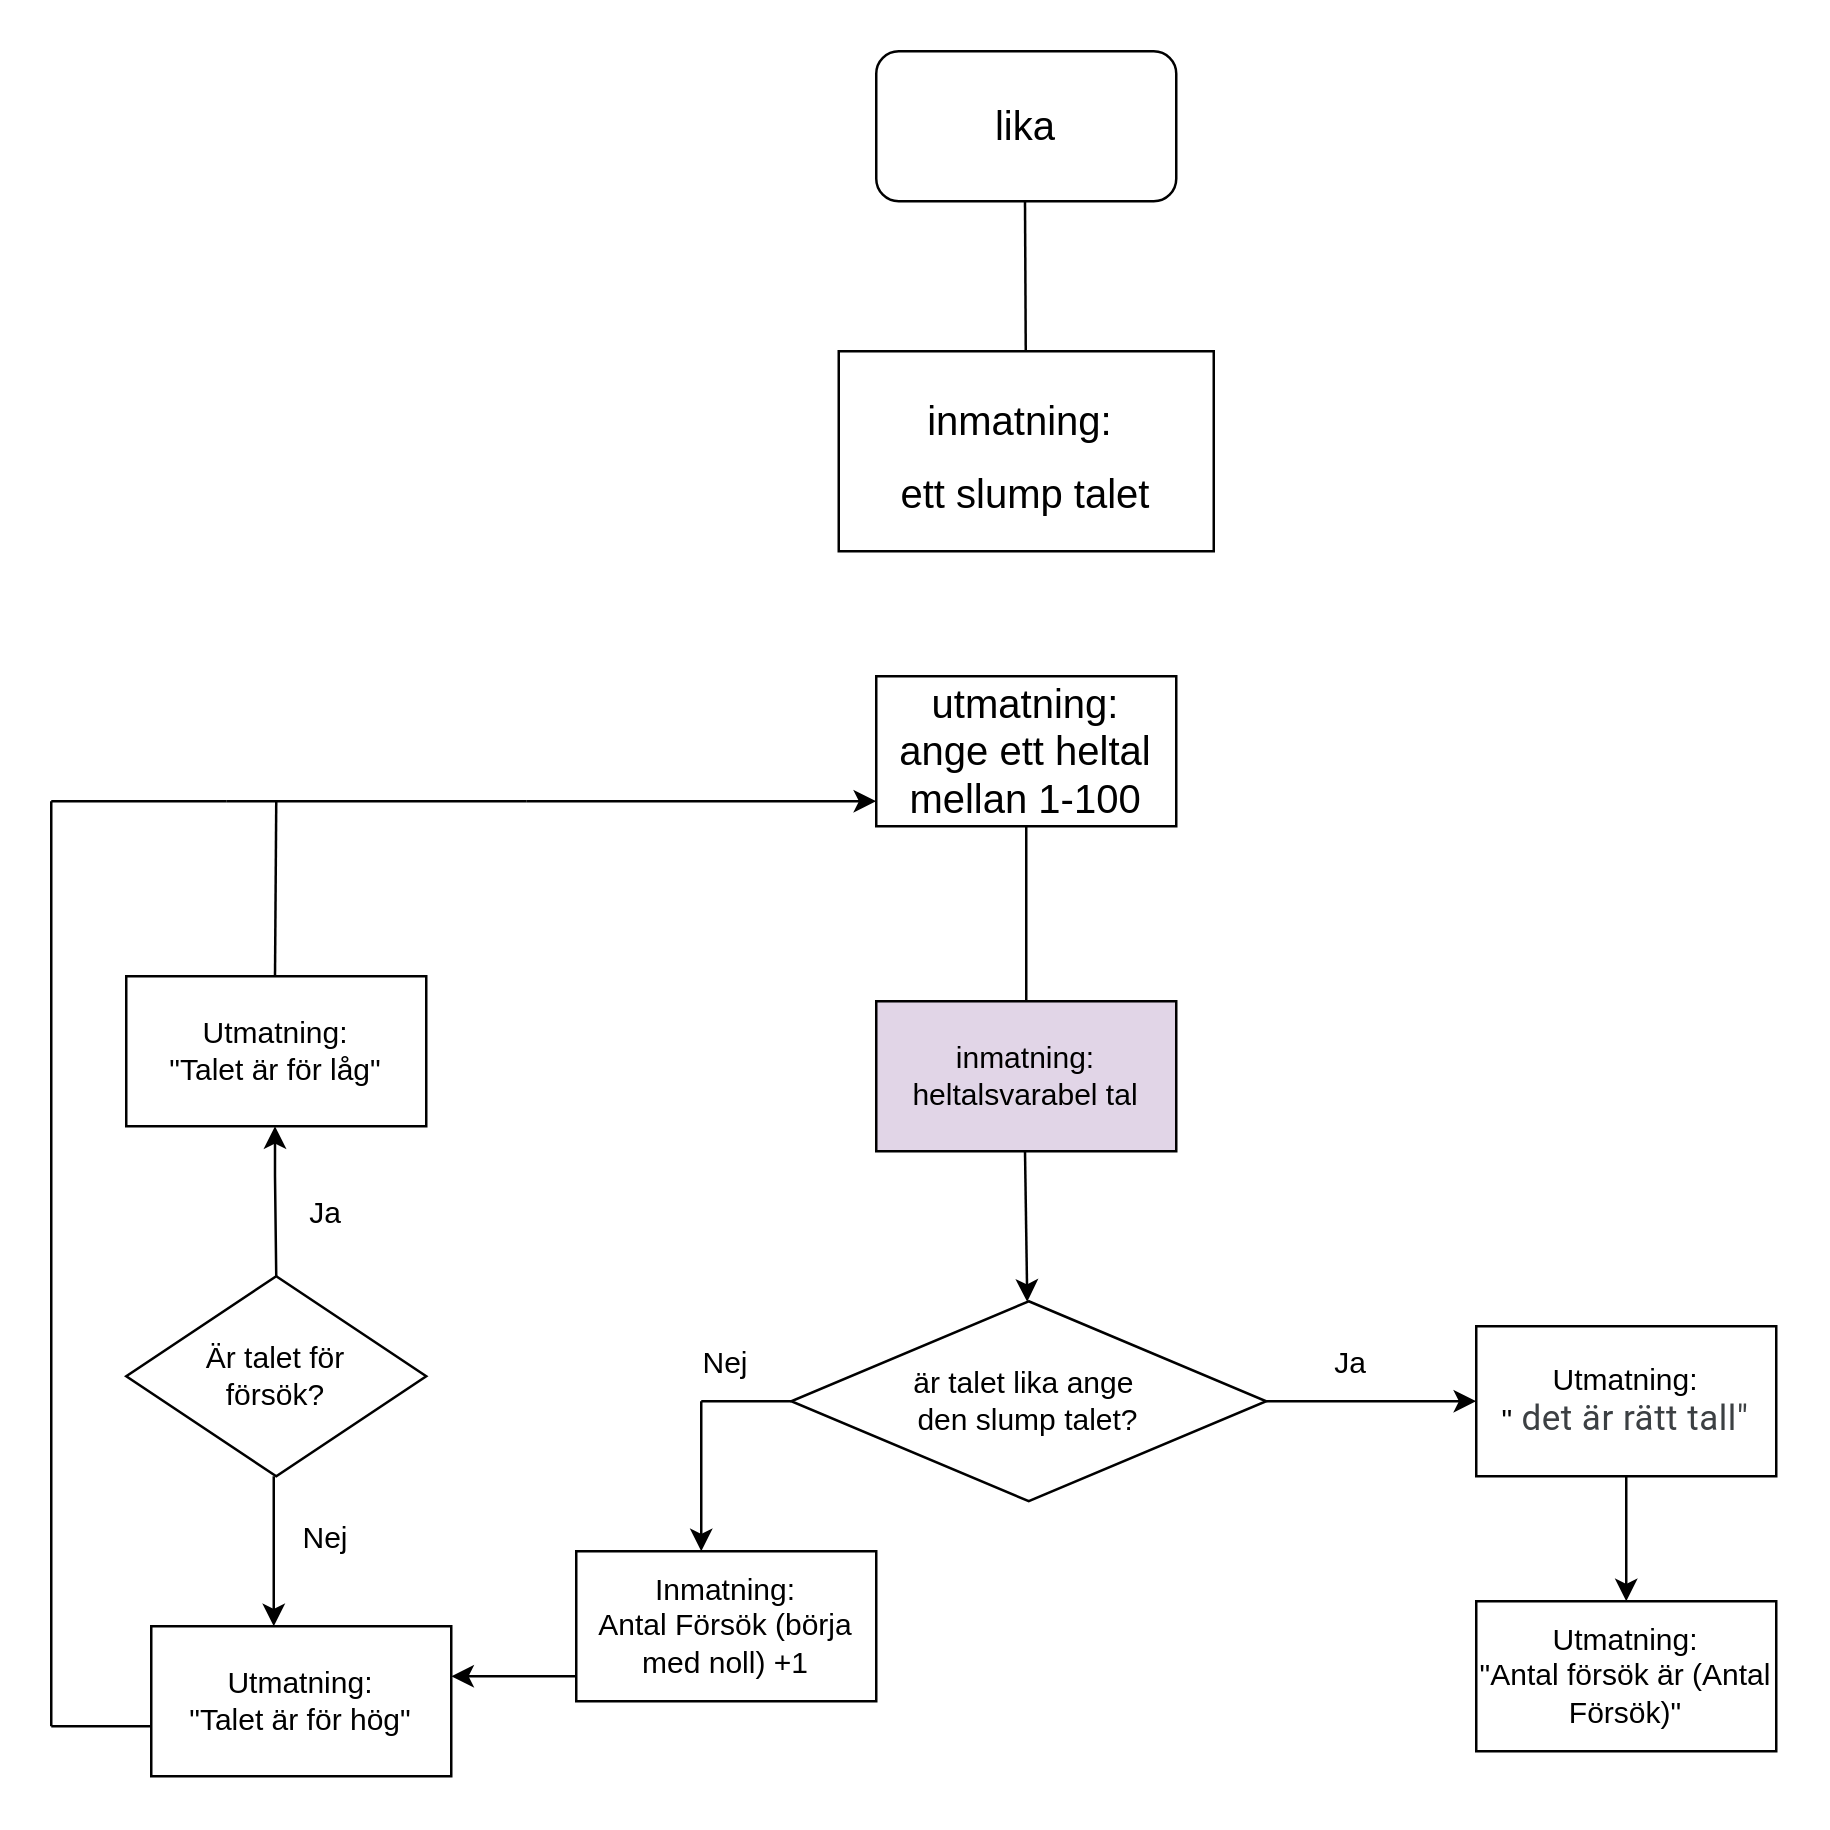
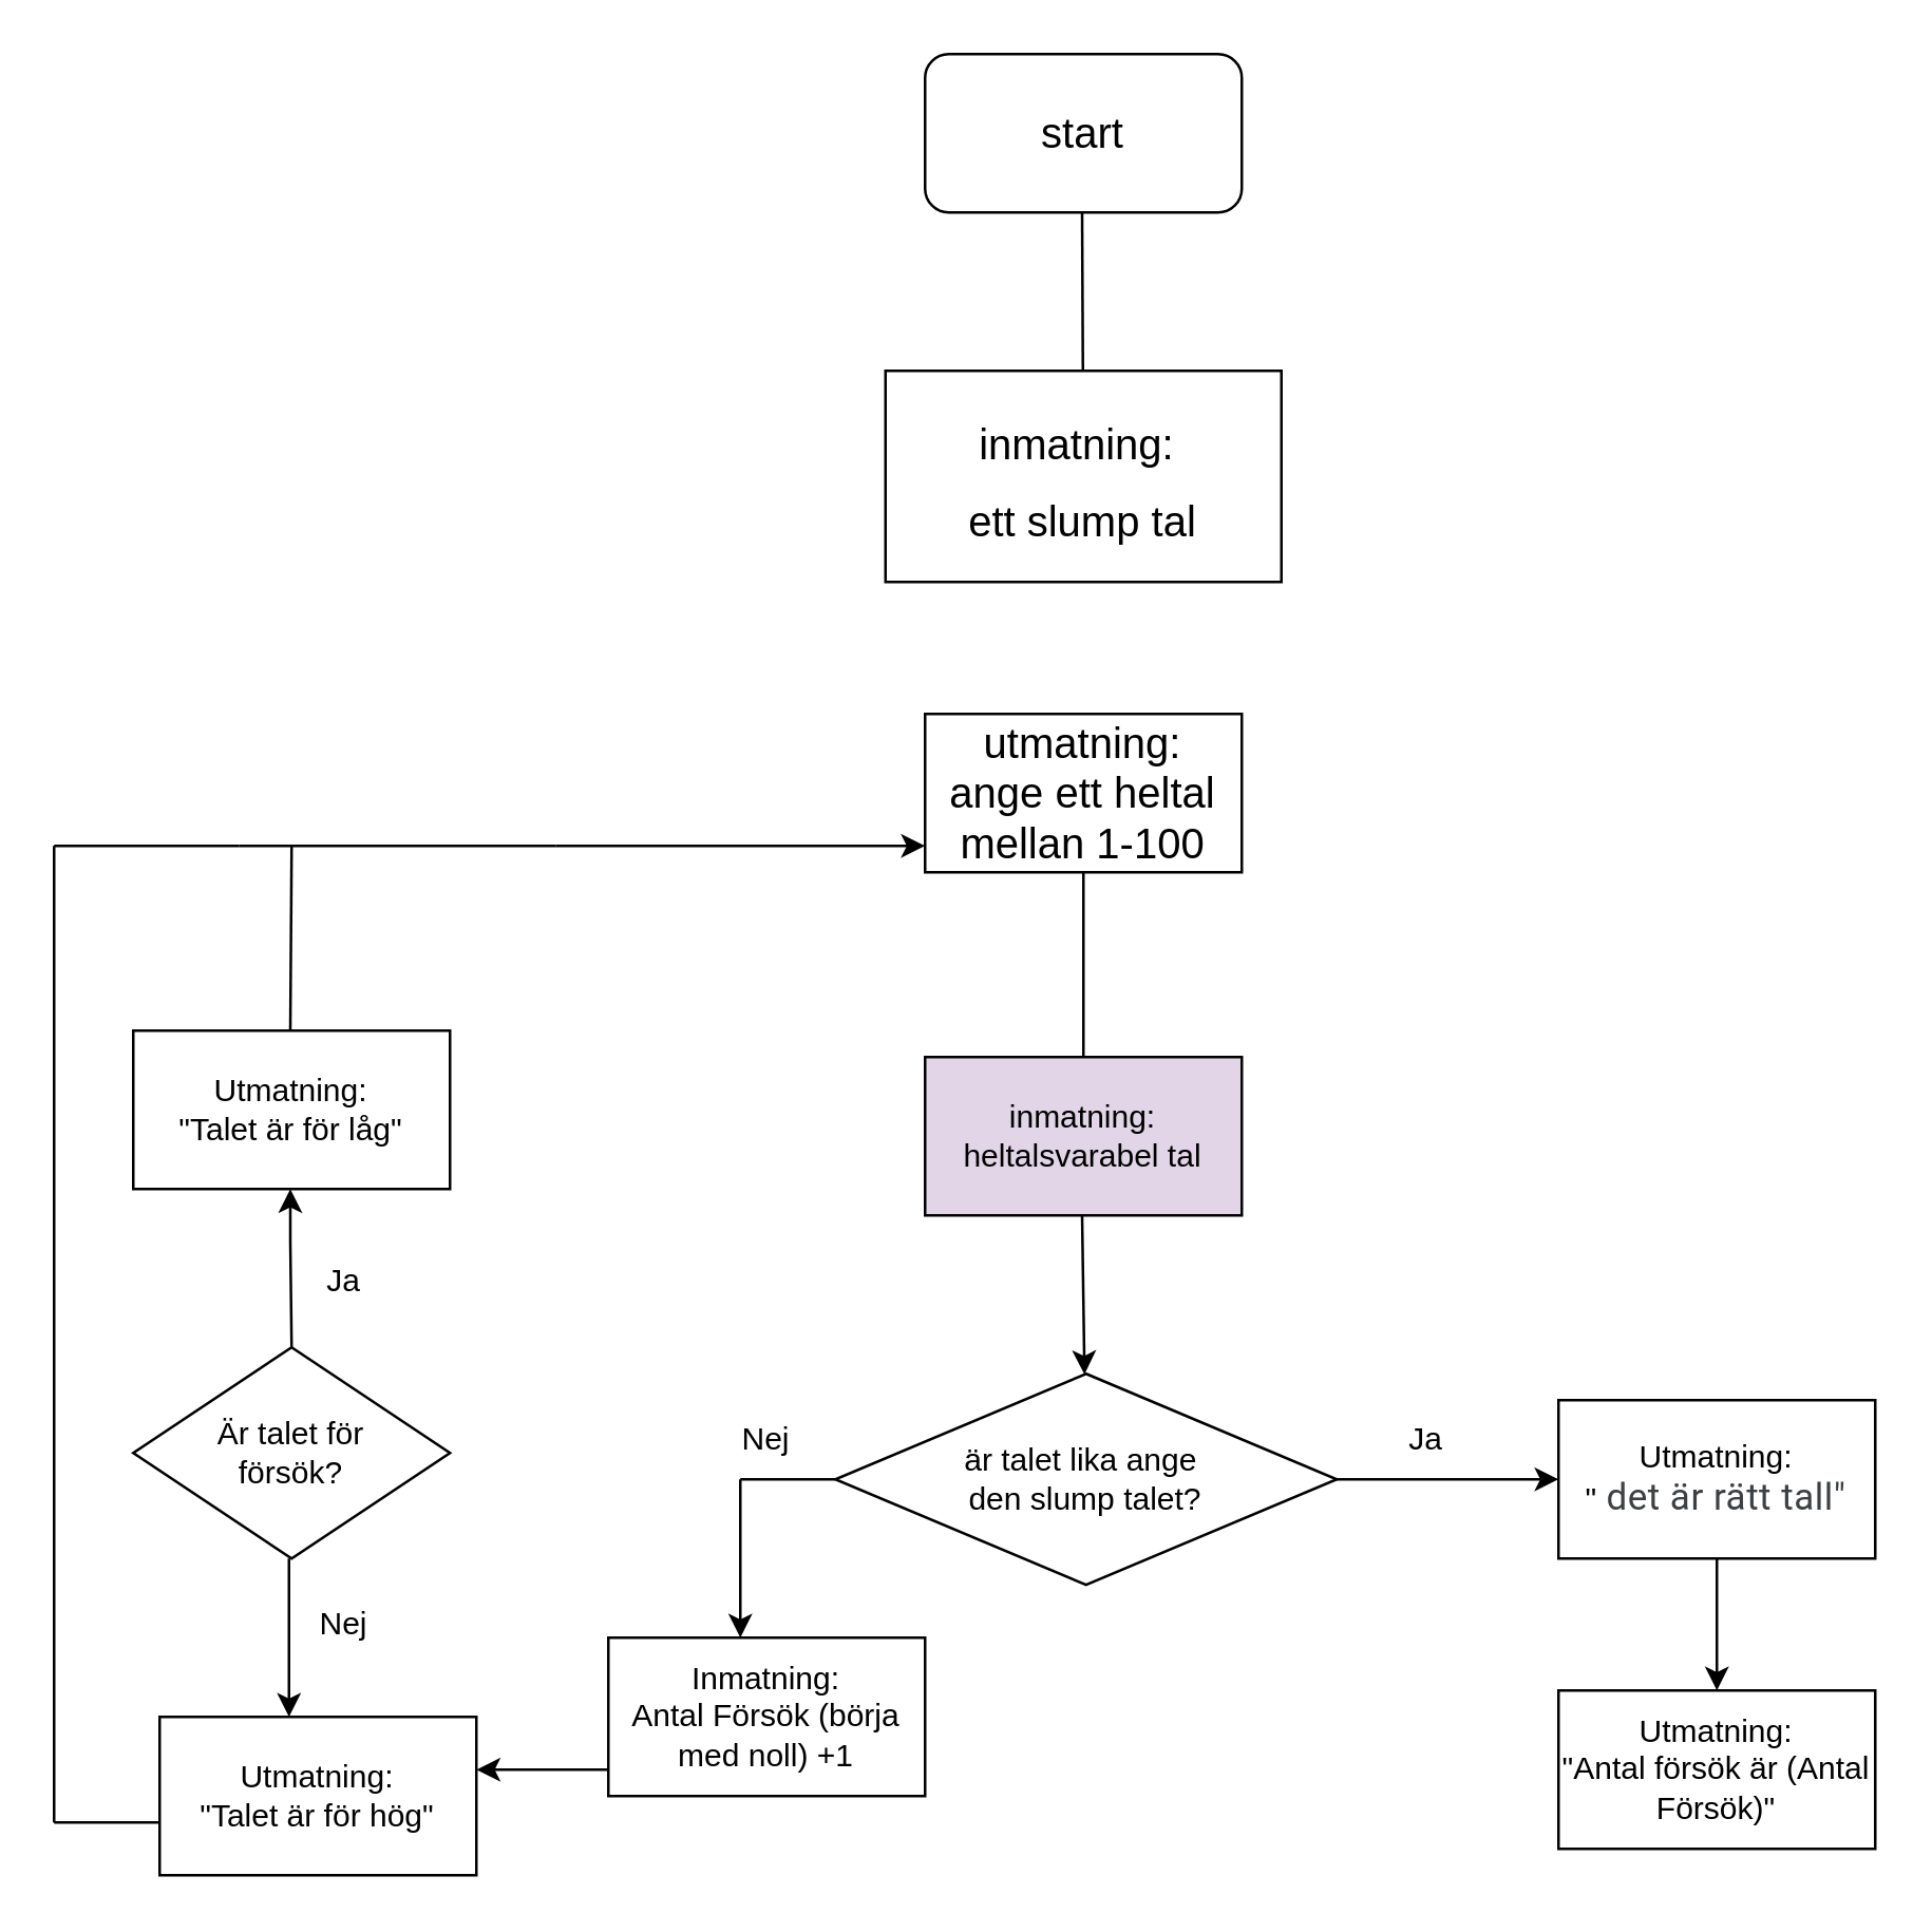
  <mxCell id="0" />
  <mxCell id="1" parent="0" />
- <mxCell id="2" value="&lt;p style=&quot;line-height: 1.2&quot;&gt;&lt;font size=&quot;3&quot;&gt;lika&lt;/font&gt;&lt;/p&gt;" style="rounded=1;whiteSpace=wrap;html=1;" parent="1" vertex="1"><mxGeometry x="350" y="20" width="120" height="60" as="geometry" /></mxCell>
+ <mxCell id="2" value="&lt;p style=&quot;line-height: 1.2&quot;&gt;&lt;font size=&quot;3&quot;&gt;start&lt;/font&gt;&lt;/p&gt;" style="rounded=1;whiteSpace=wrap;html=1;" parent="1" vertex="1"><mxGeometry x="350" y="20" width="120" height="60" as="geometry" /></mxCell>
  <mxCell id="3" value="" style="endArrow=none;html=1;rounded=0;fontSize=24;startArrow=none;" parent="1" source="4" edge="1"><mxGeometry width="50" height="50" relative="1" as="geometry"><mxPoint x="410" y="140" as="sourcePoint" /><mxPoint x="409.5" y="80" as="targetPoint" /><Array as="points" /></mxGeometry></mxCell>
- <mxCell id="4" value="&lt;font size=&quot;3&quot;&gt;inmatning:&amp;nbsp;&lt;br&gt;ett slump talet&lt;br&gt;&lt;/font&gt;" style="rounded=0;whiteSpace=wrap;html=1;fontSize=24;" parent="1" vertex="1"><mxGeometry x="335" y="140" width="150" height="80" as="geometry" /></mxCell>
+ <mxCell id="4" value="&lt;font size=&quot;3&quot;&gt;inmatning:&amp;nbsp;&lt;br&gt;ett slump tal&lt;br&gt;&lt;/font&gt;" style="rounded=0;whiteSpace=wrap;html=1;fontSize=24;" parent="1" vertex="1"><mxGeometry x="335" y="140" width="150" height="80" as="geometry" /></mxCell>
  <mxCell id="5" value="" style="endArrow=none;html=1;rounded=0;fontSize=24;" parent="1" target="4" edge="1"><mxGeometry width="50" height="50" relative="1" as="geometry"><mxPoint x="410" y="140" as="sourcePoint" /><mxPoint x="409.5" y="80" as="targetPoint" /><Array as="points" /></mxGeometry></mxCell>
  <mxCell id="6" value="&lt;font size=&quot;3&quot;&gt;utmatning:&lt;br&gt;ange ett heltal mellan 1-100&lt;br&gt;&lt;/font&gt;" style="rounded=0;whiteSpace=wrap;html=1;fontSize=9;" parent="1" vertex="1"><mxGeometry x="350" y="270" width="120" height="60" as="geometry" /></mxCell>
  <mxCell id="7" value="" style="endArrow=none;html=1;rounded=0;fontSize=12;entryX=0.5;entryY=1;entryDx=0;entryDy=0;" parent="1" target="6" edge="1"><mxGeometry width="50" height="50" relative="1" as="geometry"><mxPoint x="410" y="400" as="sourcePoint" /><mxPoint x="450" y="330" as="targetPoint" /></mxGeometry></mxCell>
  <mxCell id="8" value="inmatning:&lt;br&gt;heltalsvarabel tal" style="rounded=0;whiteSpace=wrap;html=1;fontSize=12;fillColor=#e1d5e7;" parent="1" vertex="1"><mxGeometry x="350" y="400" width="120" height="60" as="geometry" /></mxCell>
  <mxCell id="9" value="" style="endArrow=classic;html=1;rounded=0;fontSize=12;" parent="1" target="10" edge="1"><mxGeometry width="50" height="50" relative="1" as="geometry"><mxPoint x="409.5" y="460" as="sourcePoint" /><mxPoint x="409.5" y="530" as="targetPoint" /></mxGeometry></mxCell>
  <mxCell id="10" value="är talet lika ange&amp;nbsp;&lt;br&gt;den slump talet?" style="rhombus;whiteSpace=wrap;html=1;fontSize=12;" parent="1" vertex="1"><mxGeometry x="316" y="520" width="190" height="80" as="geometry" /></mxCell>
  <mxCell id="11" value="Nej" style="text;html=1;strokeColor=none;fillColor=none;align=center;verticalAlign=middle;whiteSpace=wrap;rounded=0;" parent="1" vertex="1"><mxGeometry x="260" y="530" width="60" height="30" as="geometry" /></mxCell>
  <mxCell id="12" value="Är talet för&lt;br&gt;försök?" style="rhombus;whiteSpace=wrap;html=1;" parent="1" vertex="1"><mxGeometry x="50" y="510" width="120" height="80" as="geometry" /></mxCell>
  <mxCell id="13" value="" style="endArrow=classic;html=1;rounded=0;" parent="1" edge="1"><mxGeometry width="50" height="50" relative="1" as="geometry"><mxPoint x="110" y="510" as="sourcePoint" /><mxPoint x="109.5" y="450" as="targetPoint" /><Array as="points"><mxPoint x="109.5" y="470" /></Array></mxGeometry></mxCell>
  <mxCell id="14" value="Ja" style="text;html=1;strokeColor=none;fillColor=none;align=center;verticalAlign=middle;whiteSpace=wrap;rounded=0;" parent="1" vertex="1"><mxGeometry x="100" y="470" width="60" height="30" as="geometry" /></mxCell>
  <mxCell id="15" value="Utmatning:&lt;br&gt;&quot;Talet är för låg&quot;" style="rounded=0;whiteSpace=wrap;html=1;" parent="1" vertex="1"><mxGeometry x="50" y="390" width="120" height="60" as="geometry" /></mxCell>
  <mxCell id="16" value="" style="endArrow=none;html=1;rounded=0;" parent="1" edge="1"><mxGeometry width="50" height="50" relative="1" as="geometry"><mxPoint x="109.5" y="390" as="sourcePoint" /><mxPoint x="110" y="320" as="targetPoint" /></mxGeometry></mxCell>
  <mxCell id="17" value="" style="endArrow=classic;html=1;rounded=0;" parent="1" edge="1"><mxGeometry width="50" height="50" relative="1" as="geometry"><mxPoint x="210" y="320" as="sourcePoint" /><mxPoint x="350" y="320" as="targetPoint" /></mxGeometry></mxCell>
  <mxCell id="18" value="" style="endArrow=classic;html=1;rounded=0;" parent="1" edge="1"><mxGeometry width="50" height="50" relative="1" as="geometry"><mxPoint x="109" y="590" as="sourcePoint" /><mxPoint x="109" y="650" as="targetPoint" /></mxGeometry></mxCell>
  <mxCell id="19" value="Nej" style="text;html=1;strokeColor=none;fillColor=none;align=center;verticalAlign=middle;whiteSpace=wrap;rounded=0;" parent="1" vertex="1"><mxGeometry x="100" y="600" width="60" height="30" as="geometry" /></mxCell>
  <mxCell id="20" value="Utmatning:&lt;br&gt;&quot;Talet är för hög&quot;" style="rounded=0;whiteSpace=wrap;html=1;" parent="1" vertex="1"><mxGeometry x="60" y="650" width="120" height="60" as="geometry" /></mxCell>
  <mxCell id="21" value="" style="endArrow=none;html=1;rounded=0;" parent="1" edge="1"><mxGeometry width="50" height="50" relative="1" as="geometry"><mxPoint x="60" y="690" as="sourcePoint" /><mxPoint x="20" y="690" as="targetPoint" /></mxGeometry></mxCell>
  <mxCell id="22" value="" style="endArrow=none;html=1;rounded=0;" parent="1" edge="1"><mxGeometry width="50" height="50" relative="1" as="geometry"><mxPoint x="20" y="690" as="sourcePoint" /><mxPoint x="20" y="320" as="targetPoint" /></mxGeometry></mxCell>
  <mxCell id="23" value="" style="endArrow=none;html=1;rounded=0;" parent="1" edge="1"><mxGeometry width="50" height="50" relative="1" as="geometry"><mxPoint x="90" y="320" as="sourcePoint" /><mxPoint x="210" y="320" as="targetPoint" /></mxGeometry></mxCell>
  <mxCell id="24" value="" style="endArrow=classic;html=1;rounded=0;" parent="1" edge="1"><mxGeometry width="50" height="50" relative="1" as="geometry"><mxPoint x="506" y="560" as="sourcePoint" /><mxPoint x="590" y="560" as="targetPoint" /></mxGeometry></mxCell>
  <mxCell id="25" value="Ja" style="text;html=1;strokeColor=none;fillColor=none;align=center;verticalAlign=middle;whiteSpace=wrap;rounded=0;" parent="1" vertex="1"><mxGeometry x="510" y="530" width="60" height="30" as="geometry" /></mxCell>
  <mxCell id="26" value="Utmatning:&lt;br&gt;&quot;&lt;span style=&quot;color: rgb(60 , 64 , 67) ; font-family: &amp;#34;roboto&amp;#34; , &amp;#34;arial&amp;#34; , sans-serif ; font-size: 14px ; letter-spacing: 0.2px&quot;&gt;&amp;nbsp;det är rätt tall&quot;&lt;/span&gt;" style="rounded=0;whiteSpace=wrap;html=1;" parent="1" vertex="1"><mxGeometry x="590" y="530" width="120" height="60" as="geometry" /></mxCell>
  <mxCell id="27" value="" style="endArrow=classic;html=1;rounded=0;" parent="1" target="28" edge="1"><mxGeometry width="50" height="50" relative="1" as="geometry"><mxPoint x="650" y="590" as="sourcePoint" /><mxPoint x="650" y="650" as="targetPoint" /></mxGeometry></mxCell>
  <mxCell id="28" value="Utmatning:&lt;br&gt;&quot;Antal försök är (Antal Försök)&quot;" style="rounded=0;whiteSpace=wrap;html=1;" parent="1" vertex="1"><mxGeometry x="590" y="640" width="120" height="60" as="geometry" /></mxCell>
  <mxCell id="29" value="Inmatning:&lt;br&gt;Antal Försök (börja med noll) +1" style="rounded=0;whiteSpace=wrap;html=1;" vertex="1" parent="1"><mxGeometry x="230" y="620" width="120" height="60" as="geometry" /></mxCell>
  <mxCell id="30" value="" style="endArrow=none;html=1;rounded=0;" edge="1" parent="1"><mxGeometry width="50" height="50" relative="1" as="geometry"><mxPoint x="316" y="560" as="sourcePoint" /><mxPoint x="280" y="560" as="targetPoint" /></mxGeometry></mxCell>
  <mxCell id="31" value="" style="endArrow=classic;html=1;rounded=0;" edge="1" parent="1"><mxGeometry width="50" height="50" relative="1" as="geometry"><mxPoint x="280" y="560" as="sourcePoint" /><mxPoint x="280" y="620" as="targetPoint" /></mxGeometry></mxCell>
  <mxCell id="32" value="" style="endArrow=classic;html=1;rounded=0;" edge="1" parent="1"><mxGeometry width="50" height="50" relative="1" as="geometry"><mxPoint x="230" y="670" as="sourcePoint" /><mxPoint x="180" y="670" as="targetPoint" /></mxGeometry></mxCell>
  <mxCell id="33" value="" style="endArrow=none;html=1;rounded=0;" edge="1" parent="1"><mxGeometry width="50" height="50" relative="1" as="geometry"><mxPoint x="20" y="320" as="sourcePoint" /><mxPoint x="90" y="320" as="targetPoint" /></mxGeometry></mxCell>
